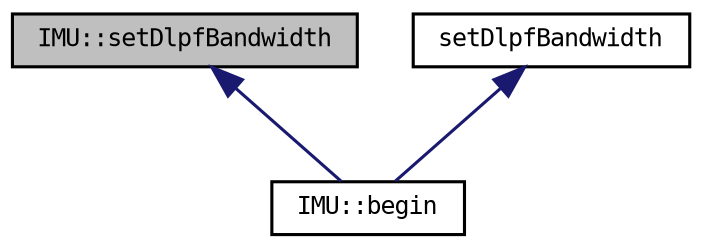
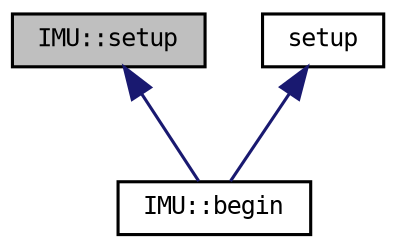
  digraph {
    rankdir=TB
    node [color=black fontname=DejaVuSansMono fontsize=8 shape=record]
    edge [color=midnightblue dir=back fontname=DejaVuSansMono fontsize=8 labelfontname=DejaVuSansMono labelfontsize=8 style=solid]
-   n1 [fillcolor=grey75 fontcolor=black height=0.2 label="IMU::setDlpfBandwidth" style=filled width=0.4]
+   n1 [fillcolor=grey75 fontcolor=black height=0.2 label="IMU::setup" style=filled width=0.4]
    n2 [height=0.2 label="IMU::begin" width=0.4]
-   n3 [height=0.2 label=setDlpfBandwidth width=0.4]
+   n3 [height=0.2 label=setup width=0.4]
    n1 -> n2
    n3 -> n2
  }
